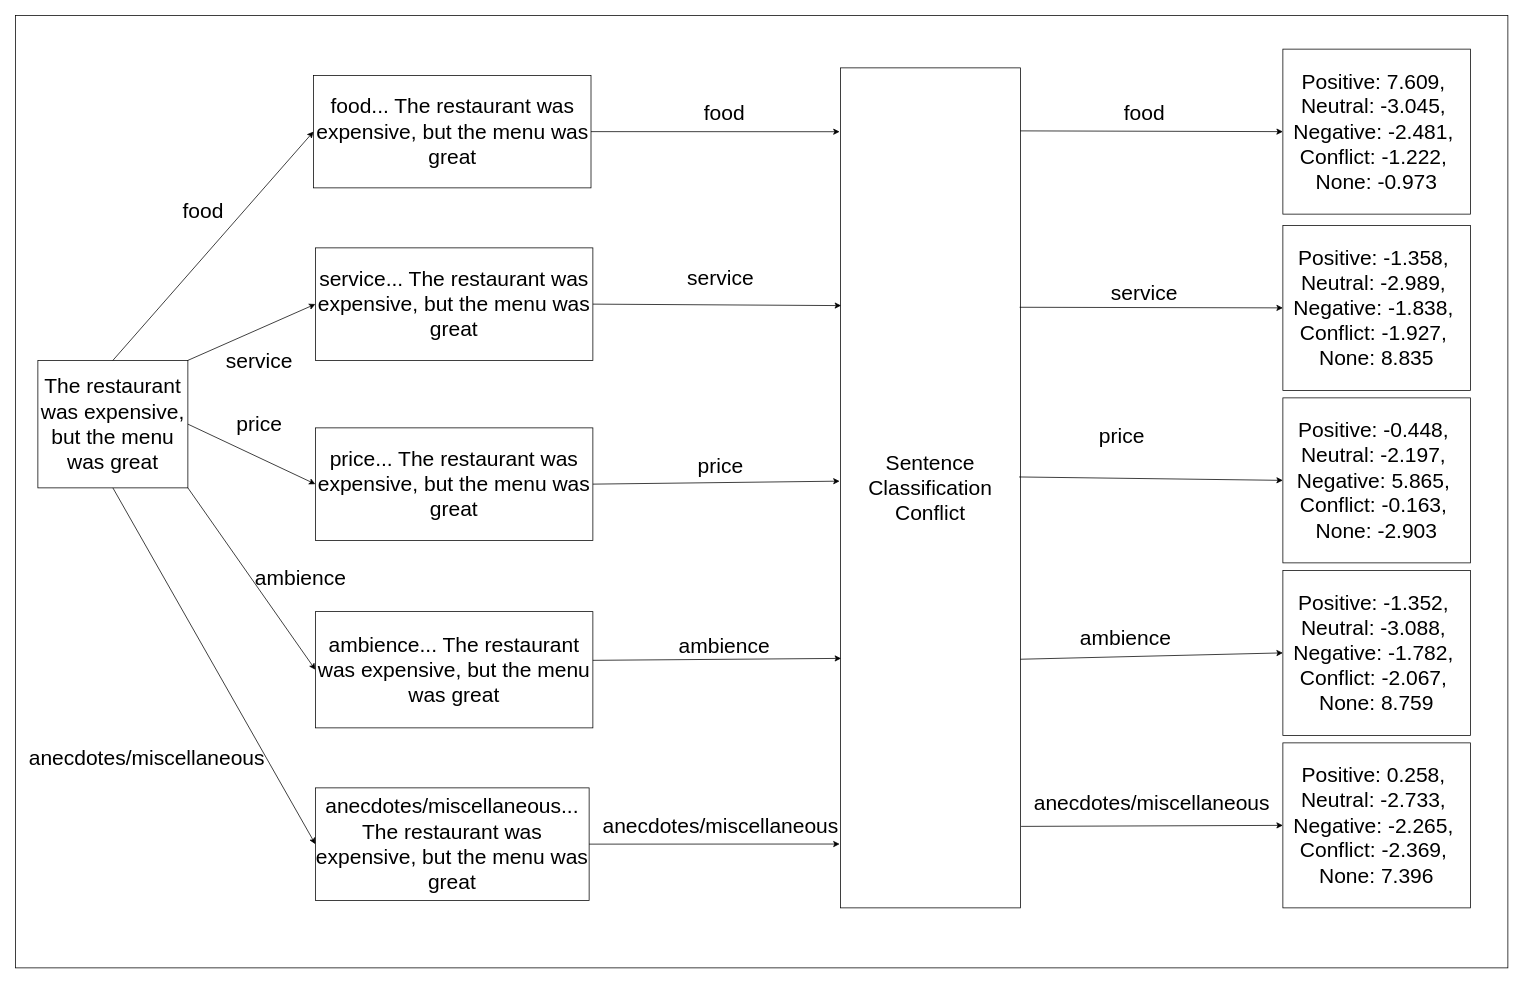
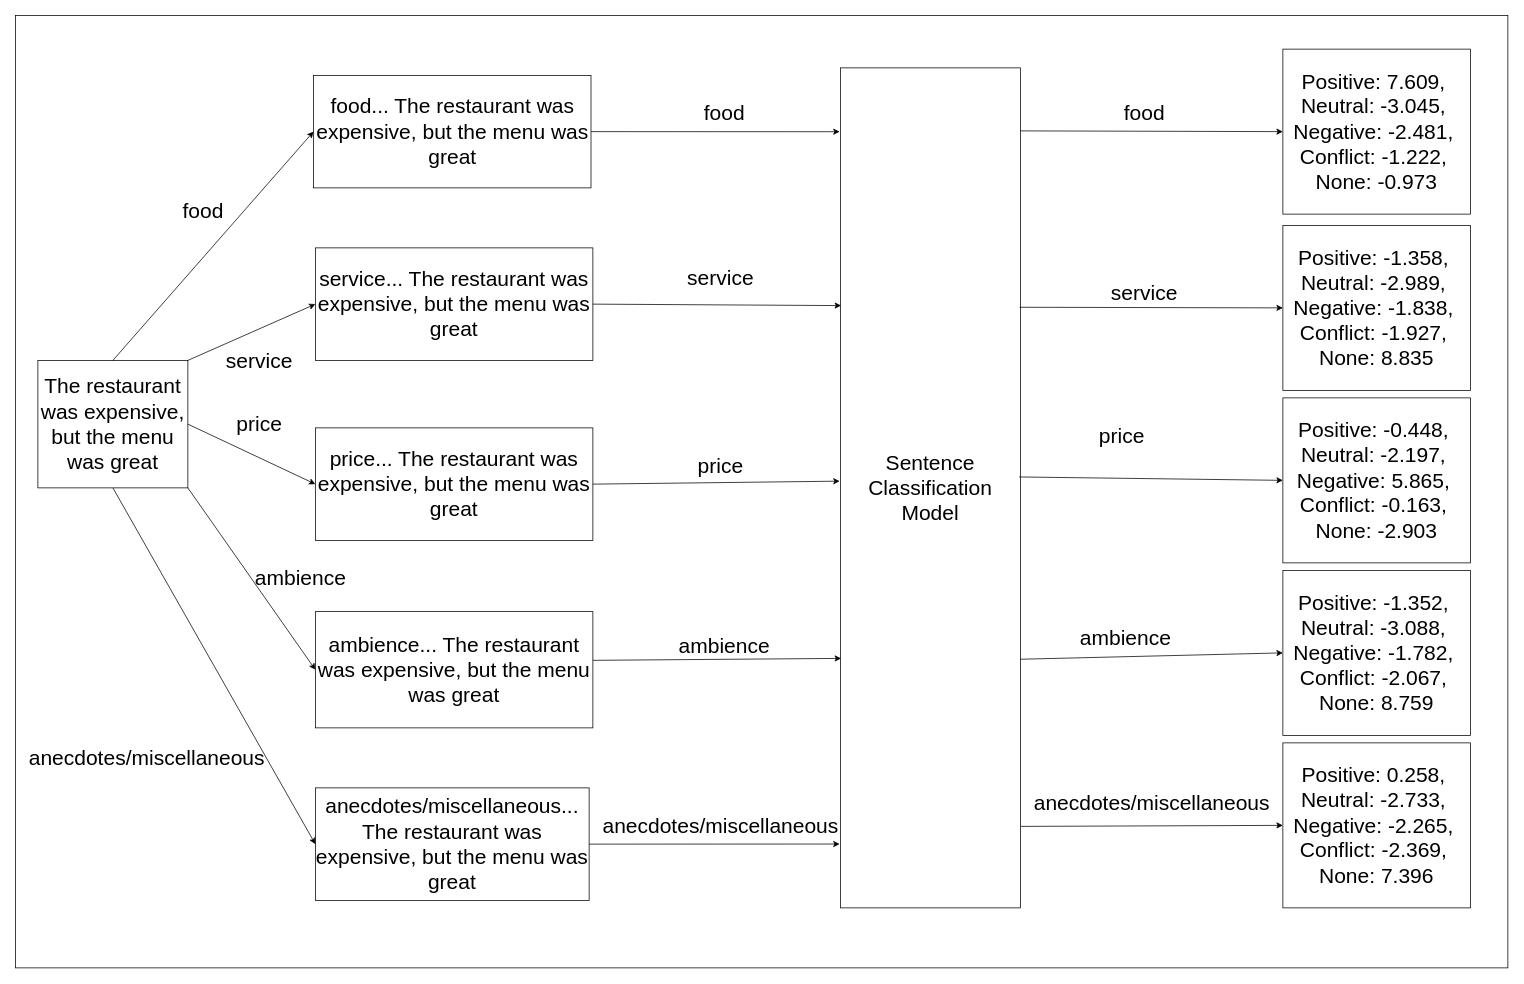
  <mxCell id="0" />
  <mxCell id="1" parent="0" />
  <mxCell id="2" value="" style="rounded=0;whiteSpace=wrap;html=1;fontSize=28;" vertex="1" parent="1"><mxGeometry x="20" y="20" width="1990" height="1270" as="geometry" /></mxCell>
  <mxCell id="3" value="The restaurant was expensive, but the menu was great" style="rounded=0;whiteSpace=wrap;html=1;fontSize=28;" vertex="1" parent="1"><mxGeometry x="50" y="480" width="200" height="170" as="geometry" /></mxCell>
  <mxCell id="4" value="food... The restaurant was expensive, but the menu was great" style="rounded=0;whiteSpace=wrap;html=1;fontSize=28;" vertex="1" parent="1"><mxGeometry x="417.5" y="100" width="370" height="150" as="geometry" /></mxCell>
  <mxCell id="5" value="" style="endArrow=classic;html=1;rounded=0;entryX=0;entryY=0.5;entryDx=0;entryDy=0;exitX=0.5;exitY=0;exitDx=0;exitDy=0;fontSize=28;" edge="1" parent="1" source="3" target="4"><mxGeometry width="50" height="50" relative="1" as="geometry"><mxPoint x="500" y="590" as="sourcePoint" /><mxPoint x="550" y="540" as="targetPoint" /></mxGeometry></mxCell>
  <mxCell id="6" value="food" style="text;html=1;align=center;verticalAlign=middle;resizable=0;points=[];autosize=1;strokeColor=none;fillColor=none;fontSize=28;" vertex="1" parent="1"><mxGeometry x="230" y="255" width="80" height="50" as="geometry" /></mxCell>
  <mxCell id="7" value="service... The restaurant was expensive, but the menu was great" style="rounded=0;whiteSpace=wrap;html=1;fontSize=28;" vertex="1" parent="1"><mxGeometry x="420" y="330" width="370" height="150" as="geometry" /></mxCell>
  <mxCell id="8" value="anecdotes/miscellaneous... The restaurant was expensive, but the menu was great" style="rounded=0;whiteSpace=wrap;html=1;fontSize=28;" vertex="1" parent="1"><mxGeometry x="420" y="1050" width="365" height="150" as="geometry" /></mxCell>
  <mxCell id="9" value="price... The restaurant was expensive, but the menu was great" style="rounded=0;whiteSpace=wrap;html=1;fontSize=28;" vertex="1" parent="1"><mxGeometry x="420" y="570" width="370" height="150" as="geometry" /></mxCell>
  <mxCell id="10" value="ambience... The restaurant was expensive, but the menu was great" style="rounded=0;whiteSpace=wrap;html=1;fontSize=28;" vertex="1" parent="1"><mxGeometry x="420" y="815" width="370" height="155" as="geometry" /></mxCell>
  <mxCell id="11" value="" style="endArrow=classic;html=1;rounded=0;entryX=0;entryY=0.5;entryDx=0;entryDy=0;exitX=1;exitY=0;exitDx=0;exitDy=0;fontSize=28;" edge="1" parent="1" source="3" target="7"><mxGeometry width="50" height="50" relative="1" as="geometry"><mxPoint x="500" y="630" as="sourcePoint" /><mxPoint x="550" y="580" as="targetPoint" /></mxGeometry></mxCell>
  <mxCell id="12" value="service" style="text;html=1;align=center;verticalAlign=middle;resizable=0;points=[];autosize=1;strokeColor=none;fillColor=none;fontSize=28;" vertex="1" parent="1"><mxGeometry x="290" y="455" width="110" height="50" as="geometry" /></mxCell>
  <mxCell id="13" value="" style="endArrow=classic;html=1;rounded=0;exitX=1;exitY=0.5;exitDx=0;exitDy=0;entryX=0;entryY=0.5;entryDx=0;entryDy=0;fontSize=28;" edge="1" parent="1" source="3" target="9"><mxGeometry width="50" height="50" relative="1" as="geometry"><mxPoint x="500" y="630" as="sourcePoint" /><mxPoint x="550" y="580" as="targetPoint" /></mxGeometry></mxCell>
  <mxCell id="14" value="price" style="text;html=1;align=center;verticalAlign=middle;resizable=0;points=[];autosize=1;strokeColor=none;fillColor=none;fontSize=28;" vertex="1" parent="1"><mxGeometry x="305" y="540" width="80" height="50" as="geometry" /></mxCell>
  <mxCell id="15" value="" style="endArrow=classic;html=1;rounded=0;entryX=0;entryY=0.5;entryDx=0;entryDy=0;exitX=1;exitY=1;exitDx=0;exitDy=0;fontSize=28;" edge="1" parent="1" source="3" target="10"><mxGeometry width="50" height="50" relative="1" as="geometry"><mxPoint x="375" y="710" as="sourcePoint" /><mxPoint x="550" y="580" as="targetPoint" /></mxGeometry></mxCell>
  <mxCell id="16" value="" style="endArrow=classic;html=1;rounded=0;exitX=0.5;exitY=1;exitDx=0;exitDy=0;entryX=0;entryY=0.5;entryDx=0;entryDy=0;fontSize=28;" edge="1" parent="1" source="3" target="8"><mxGeometry width="50" height="50" relative="1" as="geometry"><mxPoint x="500" y="630" as="sourcePoint" /><mxPoint x="550" y="580" as="targetPoint" /></mxGeometry></mxCell>
  <mxCell id="17" value="anecdotes/miscellaneous" style="text;html=1;align=center;verticalAlign=middle;resizable=0;points=[];autosize=1;strokeColor=none;fillColor=none;fontSize=28;" vertex="1" parent="1"><mxGeometry x="25" y="985" width="340" height="50" as="geometry" /></mxCell>
  <mxCell id="18" value="" style="endArrow=classic;html=1;rounded=0;exitX=1;exitY=0.5;exitDx=0;exitDy=0;entryX=-0.004;entryY=0.076;entryDx=0;entryDy=0;entryPerimeter=0;fontSize=28;" edge="1" parent="1" source="4" target="19"><mxGeometry width="50" height="50" relative="1" as="geometry"><mxPoint x="630" y="630" as="sourcePoint" /><mxPoint x="1070" y="295" as="targetPoint" /></mxGeometry></mxCell>
- <mxCell id="19" value="Sentence Classification Conflict" style="rounded=0;whiteSpace=wrap;html=1;fontSize=28;" vertex="1" parent="1"><mxGeometry x="1120" y="90" width="240" height="1120" as="geometry" /></mxCell>
+ <mxCell id="19" value="Sentence Classification Model" style="rounded=0;whiteSpace=wrap;html=1;fontSize=28;" vertex="1" parent="1"><mxGeometry x="1120" y="90" width="240" height="1120" as="geometry" /></mxCell>
  <mxCell id="20" value="food" style="text;html=1;align=center;verticalAlign=middle;resizable=0;points=[];autosize=1;strokeColor=none;fillColor=none;fontSize=28;" vertex="1" parent="1"><mxGeometry x="925" y="125" width="80" height="50" as="geometry" /></mxCell>
  <mxCell id="21" value="" style="endArrow=classic;html=1;rounded=0;entryX=0.004;entryY=0.283;entryDx=0;entryDy=0;entryPerimeter=0;exitX=1;exitY=0.5;exitDx=0;exitDy=0;fontSize=28;" edge="1" parent="1" source="7" target="19"><mxGeometry width="50" height="50" relative="1" as="geometry"><mxPoint x="690" y="600" as="sourcePoint" /><mxPoint x="740" y="550" as="targetPoint" /></mxGeometry></mxCell>
  <mxCell id="22" value="" style="endArrow=classic;html=1;rounded=0;entryX=-0.004;entryY=0.492;entryDx=0;entryDy=0;exitX=1;exitY=0.5;exitDx=0;exitDy=0;entryPerimeter=0;fontSize=28;" edge="1" parent="1" source="9" target="19"><mxGeometry width="50" height="50" relative="1" as="geometry"><mxPoint x="690" y="600" as="sourcePoint" /><mxPoint x="740" y="550" as="targetPoint" /></mxGeometry></mxCell>
  <mxCell id="23" value="" style="endArrow=classic;html=1;rounded=0;exitX=1;exitY=0.419;exitDx=0;exitDy=0;entryX=0.004;entryY=0.703;entryDx=0;entryDy=0;entryPerimeter=0;fontSize=28;exitPerimeter=0;" edge="1" parent="1" source="10" target="19"><mxGeometry width="50" height="50" relative="1" as="geometry"><mxPoint x="690" y="720" as="sourcePoint" /><mxPoint x="740" y="670" as="targetPoint" /></mxGeometry></mxCell>
  <mxCell id="24" value="" style="endArrow=classic;html=1;rounded=0;entryX=-0.004;entryY=0.924;entryDx=0;entryDy=0;entryPerimeter=0;exitX=1;exitY=0.5;exitDx=0;exitDy=0;fontSize=28;" edge="1" parent="1" source="8" target="19"><mxGeometry width="50" height="50" relative="1" as="geometry"><mxPoint x="690" y="660" as="sourcePoint" /><mxPoint x="740" y="610" as="targetPoint" /></mxGeometry></mxCell>
  <mxCell id="25" value="service" style="text;html=1;align=center;verticalAlign=middle;resizable=0;points=[];autosize=1;strokeColor=none;fillColor=none;fontSize=28;" vertex="1" parent="1"><mxGeometry x="905" y="345" width="110" height="50" as="geometry" /></mxCell>
  <mxCell id="26" value="price" style="text;html=1;align=center;verticalAlign=middle;resizable=0;points=[];autosize=1;strokeColor=none;fillColor=none;fontSize=28;" vertex="1" parent="1"><mxGeometry x="920" y="595" width="80" height="50" as="geometry" /></mxCell>
  <mxCell id="27" value="ambience" style="text;html=1;align=center;verticalAlign=middle;resizable=0;points=[];autosize=1;strokeColor=none;fillColor=none;fontSize=28;" vertex="1" parent="1"><mxGeometry x="325" y="745" width="150" height="50" as="geometry" /></mxCell>
  <mxCell id="28" value="anecdotes/miscellaneous" style="text;html=1;align=center;verticalAlign=middle;resizable=0;points=[];autosize=1;strokeColor=none;fillColor=none;fontSize=28;" vertex="1" parent="1"><mxGeometry x="790" y="1075" width="340" height="50" as="geometry" /></mxCell>
  <mxCell id="29" value="&lt;pre style=&quot;font-size: 28px;&quot;&gt;&lt;font face=&quot;Helvetica&quot; style=&quot;font-size: 28px;&quot;&gt;Positive: 7.609, &lt;br style=&quot;font-size: 28px;&quot;&gt;Neutral: -3.045, &lt;br style=&quot;font-size: 28px;&quot;&gt;Negative: -2.481, &lt;br style=&quot;font-size: 28px;&quot;&gt;Conflict: -1.222, &lt;br style=&quot;font-size: 28px;&quot;&gt;None: -0.973&lt;/font&gt;&lt;/pre&gt;" style="rounded=0;whiteSpace=wrap;html=1;fontSize=28;" vertex="1" parent="1"><mxGeometry x="1710" y="65" width="250" height="220" as="geometry" /></mxCell>
  <mxCell id="30" value="&lt;pre style=&quot;font-size: 28px;&quot;&gt;&lt;font face=&quot;Helvetica&quot; style=&quot;font-size: 28px;&quot;&gt;Positive: -1.358, &lt;br style=&quot;font-size: 28px;&quot;&gt;Neutral: -2.989, &lt;br style=&quot;font-size: 28px;&quot;&gt;Negative: -1.838, &lt;br style=&quot;font-size: 28px;&quot;&gt;Conflict: -1.927, &lt;br style=&quot;font-size: 28px;&quot;&gt;None: 8.835&lt;/font&gt;&lt;/pre&gt;" style="rounded=0;whiteSpace=wrap;html=1;fontSize=28;" vertex="1" parent="1"><mxGeometry x="1710" y="300" width="250" height="220" as="geometry" /></mxCell>
  <mxCell id="31" value="&lt;pre style=&quot;font-size: 28px;&quot;&gt;&lt;font face=&quot;Helvetica&quot; style=&quot;font-size: 28px;&quot;&gt;Positive: -0.448, &lt;br style=&quot;font-size: 28px;&quot;&gt;Neutral: -2.197, &lt;br style=&quot;font-size: 28px;&quot;&gt;Negative: 5.865, &lt;br style=&quot;font-size: 28px;&quot;&gt;Conflict: -0.163, &lt;br style=&quot;font-size: 28px;&quot;&gt;None: -2.903&lt;/font&gt;&lt;/pre&gt;" style="rounded=0;whiteSpace=wrap;html=1;fontSize=28;" vertex="1" parent="1"><mxGeometry x="1710" y="530" width="250" height="220" as="geometry" /></mxCell>
  <mxCell id="32" value="&lt;pre style=&quot;font-size: 28px;&quot;&gt;&lt;font face=&quot;Helvetica&quot; style=&quot;font-size: 28px;&quot;&gt;Positive: -1.352, &lt;br style=&quot;font-size: 28px;&quot;&gt;Neutral: -3.088, &lt;br style=&quot;font-size: 28px;&quot;&gt;Negative: -1.782, &lt;br style=&quot;font-size: 28px;&quot;&gt;Conflict: -2.067, &lt;br style=&quot;font-size: 28px;&quot;&gt;None: 8.759&lt;/font&gt;&lt;/pre&gt;" style="rounded=0;whiteSpace=wrap;html=1;fontSize=28;" vertex="1" parent="1"><mxGeometry x="1710" y="760" width="250" height="220" as="geometry" /></mxCell>
  <mxCell id="33" value="&lt;pre style=&quot;font-size: 28px;&quot;&gt;&lt;font face=&quot;Helvetica&quot; style=&quot;font-size: 28px;&quot;&gt;Positive: 0.258, &lt;br style=&quot;font-size: 28px;&quot;&gt;Neutral: -2.733, &lt;br style=&quot;font-size: 28px;&quot;&gt;Negative: -2.265, &lt;br style=&quot;font-size: 28px;&quot;&gt;Conflict: -2.369, &lt;br style=&quot;font-size: 28px;&quot;&gt;None: 7.396&lt;/font&gt;&lt;/pre&gt;" style="rounded=0;whiteSpace=wrap;html=1;fontSize=28;" vertex="1" parent="1"><mxGeometry x="1710" y="990" width="250" height="220" as="geometry" /></mxCell>
  <mxCell id="34" value="" style="endArrow=classic;html=1;rounded=0;entryX=0;entryY=0.5;entryDx=0;entryDy=0;exitX=1;exitY=0.075;exitDx=0;exitDy=0;exitPerimeter=0;fontSize=28;" edge="1" parent="1" source="19" target="29"><mxGeometry width="50" height="50" relative="1" as="geometry"><mxPoint x="1160" y="630" as="sourcePoint" /><mxPoint x="1210" y="580" as="targetPoint" /></mxGeometry></mxCell>
  <mxCell id="35" value="" style="endArrow=classic;html=1;rounded=0;entryX=0;entryY=0.5;entryDx=0;entryDy=0;exitX=0.996;exitY=0.285;exitDx=0;exitDy=0;exitPerimeter=0;fontSize=28;" edge="1" parent="1" source="19" target="30"><mxGeometry width="50" height="50" relative="1" as="geometry"><mxPoint x="1160" y="630" as="sourcePoint" /><mxPoint x="1210" y="580" as="targetPoint" /></mxGeometry></mxCell>
  <mxCell id="36" value="" style="endArrow=classic;html=1;rounded=0;entryX=0;entryY=0.5;entryDx=0;entryDy=0;fontSize=28;exitX=0.993;exitY=0.487;exitDx=0;exitDy=0;exitPerimeter=0;" edge="1" parent="1" source="19" target="31"><mxGeometry width="50" height="50" relative="1" as="geometry"><mxPoint x="1360" y="595" as="sourcePoint" /><mxPoint x="1210" y="580" as="targetPoint" /></mxGeometry></mxCell>
  <mxCell id="37" value="" style="endArrow=classic;html=1;rounded=0;entryX=0;entryY=0.5;entryDx=0;entryDy=0;exitX=1;exitY=0.704;exitDx=0;exitDy=0;exitPerimeter=0;fontSize=28;" edge="1" parent="1" source="19" target="32"><mxGeometry width="50" height="50" relative="1" as="geometry"><mxPoint x="1160" y="630" as="sourcePoint" /><mxPoint x="1210" y="580" as="targetPoint" /></mxGeometry></mxCell>
  <mxCell id="38" value="" style="endArrow=classic;html=1;rounded=0;entryX=0;entryY=0.5;entryDx=0;entryDy=0;exitX=1.004;exitY=0.903;exitDx=0;exitDy=0;exitPerimeter=0;fontSize=28;" edge="1" parent="1" source="19" target="33"><mxGeometry width="50" height="50" relative="1" as="geometry"><mxPoint x="1160" y="630" as="sourcePoint" /><mxPoint x="1210" y="580" as="targetPoint" /></mxGeometry></mxCell>
  <mxCell id="39" value="food" style="text;html=1;align=center;verticalAlign=middle;resizable=0;points=[];autosize=1;strokeColor=none;fillColor=none;fontSize=28;" vertex="1" parent="1"><mxGeometry x="1485" y="125" width="80" height="50" as="geometry" /></mxCell>
  <mxCell id="40" value="service" style="text;html=1;align=center;verticalAlign=middle;resizable=0;points=[];autosize=1;strokeColor=none;fillColor=none;fontSize=28;" vertex="1" parent="1"><mxGeometry x="1470" y="365" width="110" height="50" as="geometry" /></mxCell>
  <mxCell id="41" value="price" style="text;html=1;align=center;verticalAlign=middle;resizable=0;points=[];autosize=1;strokeColor=none;fillColor=none;fontSize=28;" vertex="1" parent="1"><mxGeometry x="1455" y="555" width="80" height="50" as="geometry" /></mxCell>
  <mxCell id="42" value="ambience" style="text;html=1;align=center;verticalAlign=middle;resizable=0;points=[];autosize=1;strokeColor=none;fillColor=none;fontSize=28;" vertex="1" parent="1"><mxGeometry x="1425" y="825" width="150" height="50" as="geometry" /></mxCell>
  <mxCell id="43" value="anecdotes/miscellaneous" style="text;html=1;align=center;verticalAlign=middle;resizable=0;points=[];autosize=1;strokeColor=none;fillColor=none;fontSize=28;" vertex="1" parent="1"><mxGeometry x="1365" y="1045" width="340" height="50" as="geometry" /></mxCell>
  <mxCell id="44" value="ambience" style="text;html=1;align=center;verticalAlign=middle;resizable=0;points=[];autosize=1;strokeColor=none;fillColor=none;fontSize=28;" vertex="1" parent="1"><mxGeometry x="890" y="835" width="150" height="50" as="geometry" /></mxCell>
